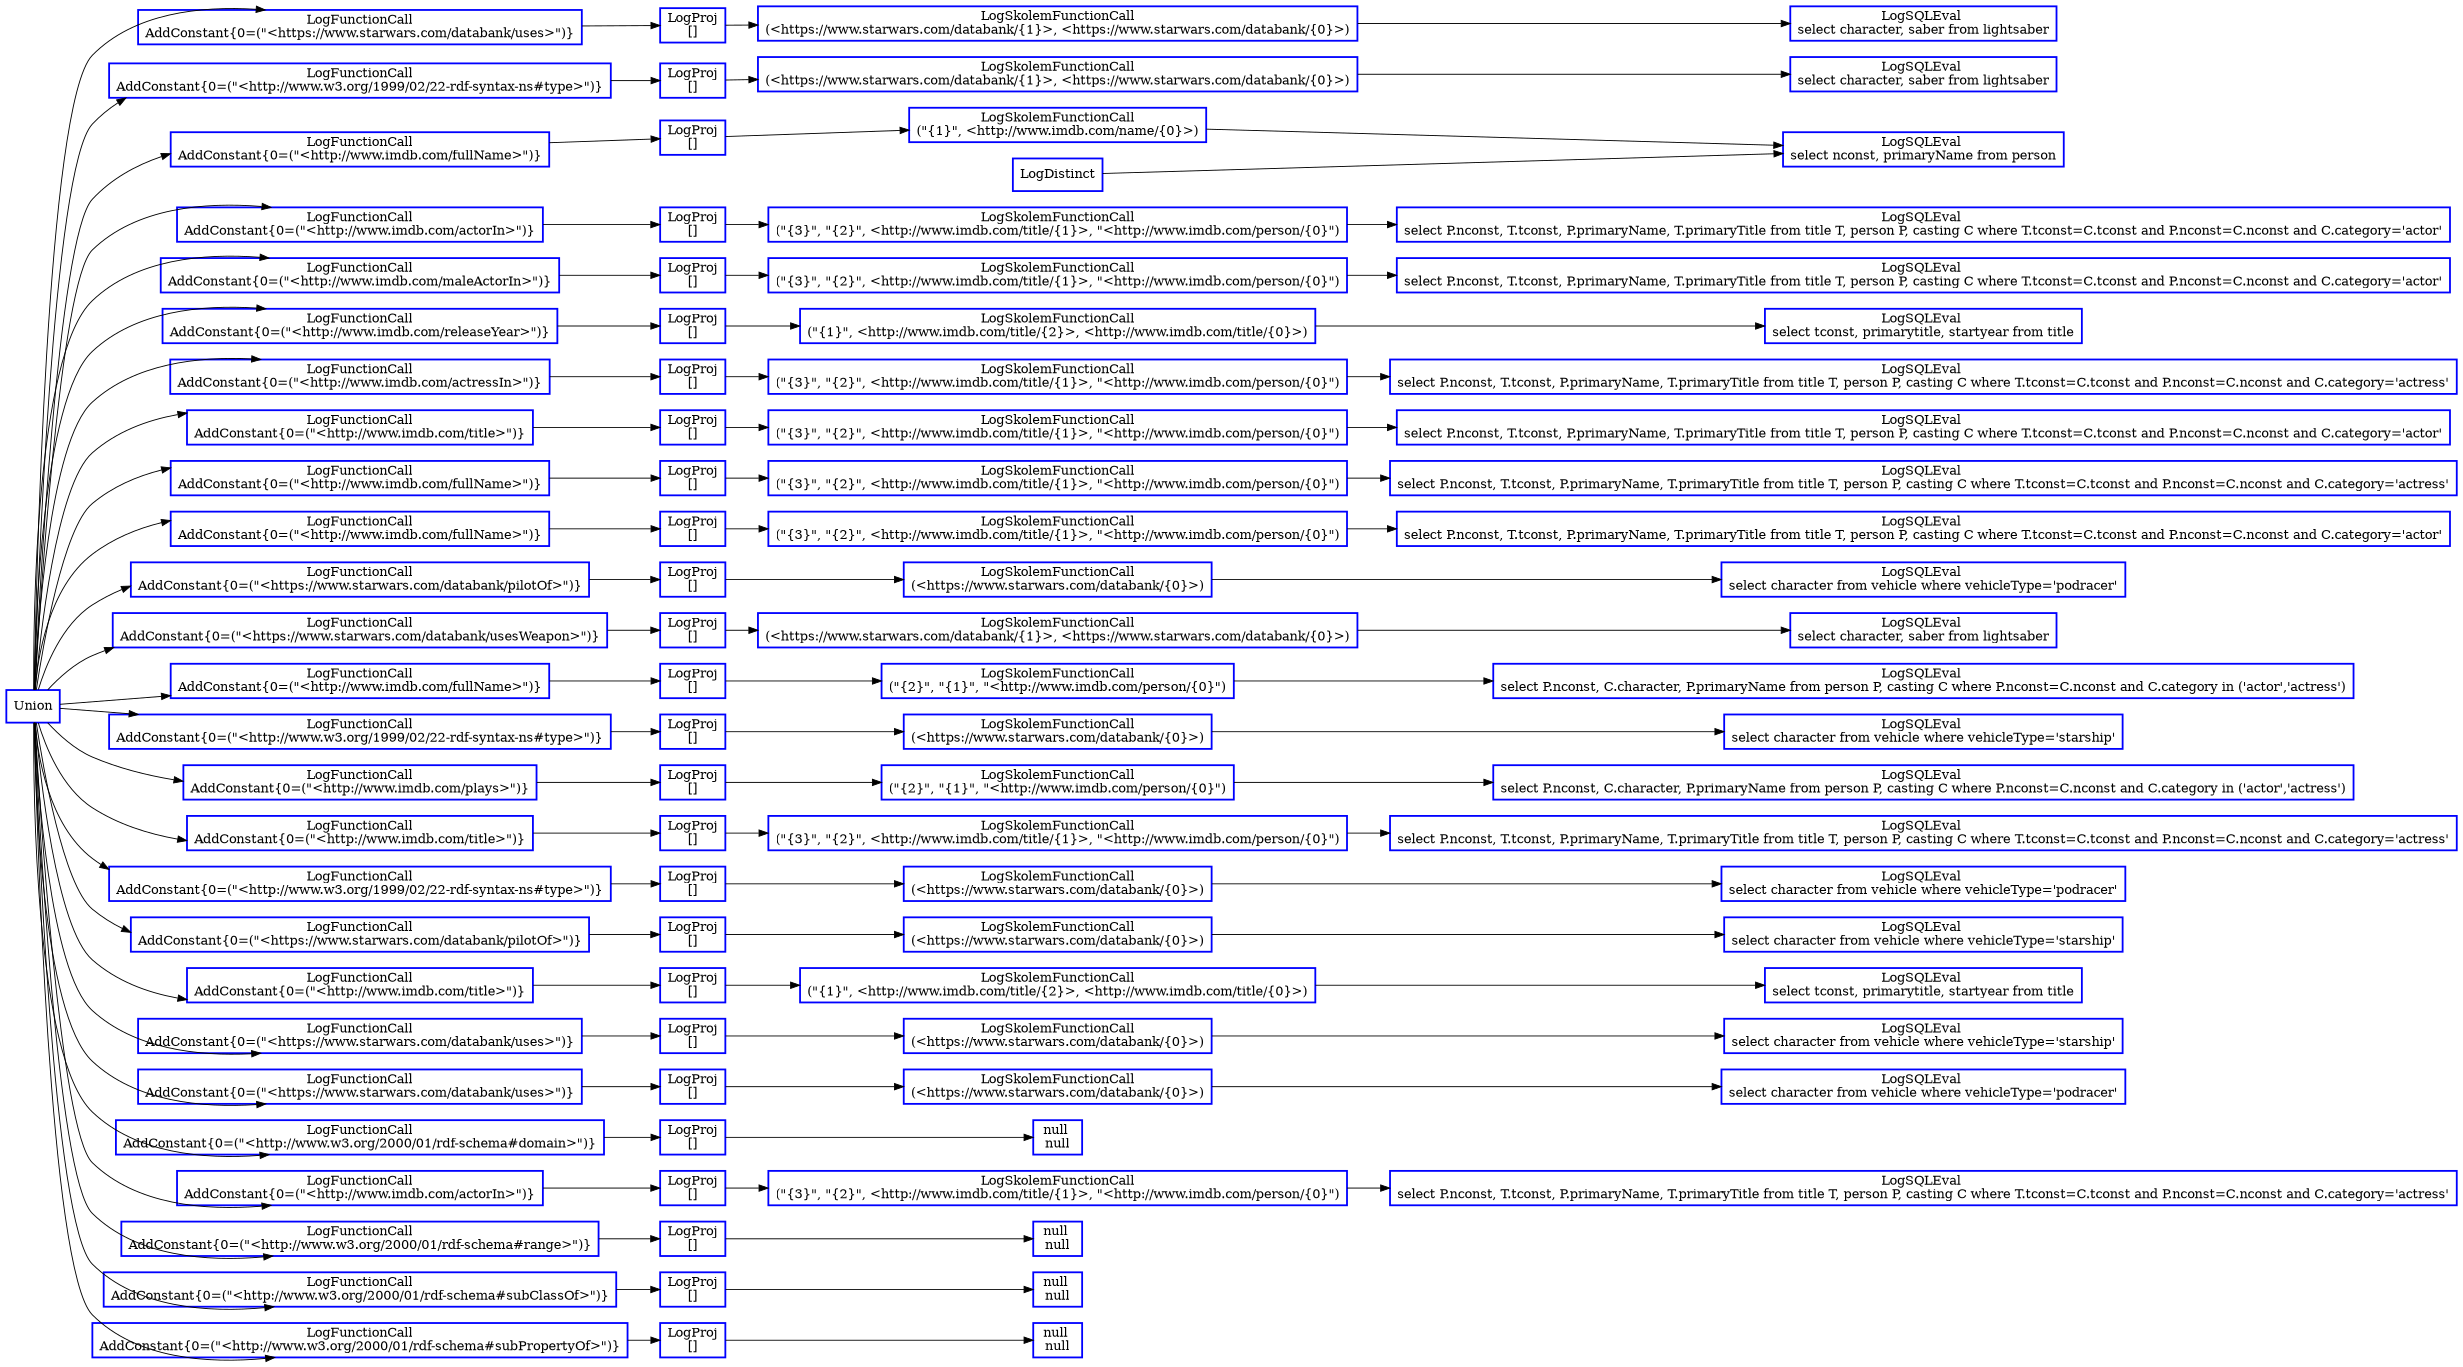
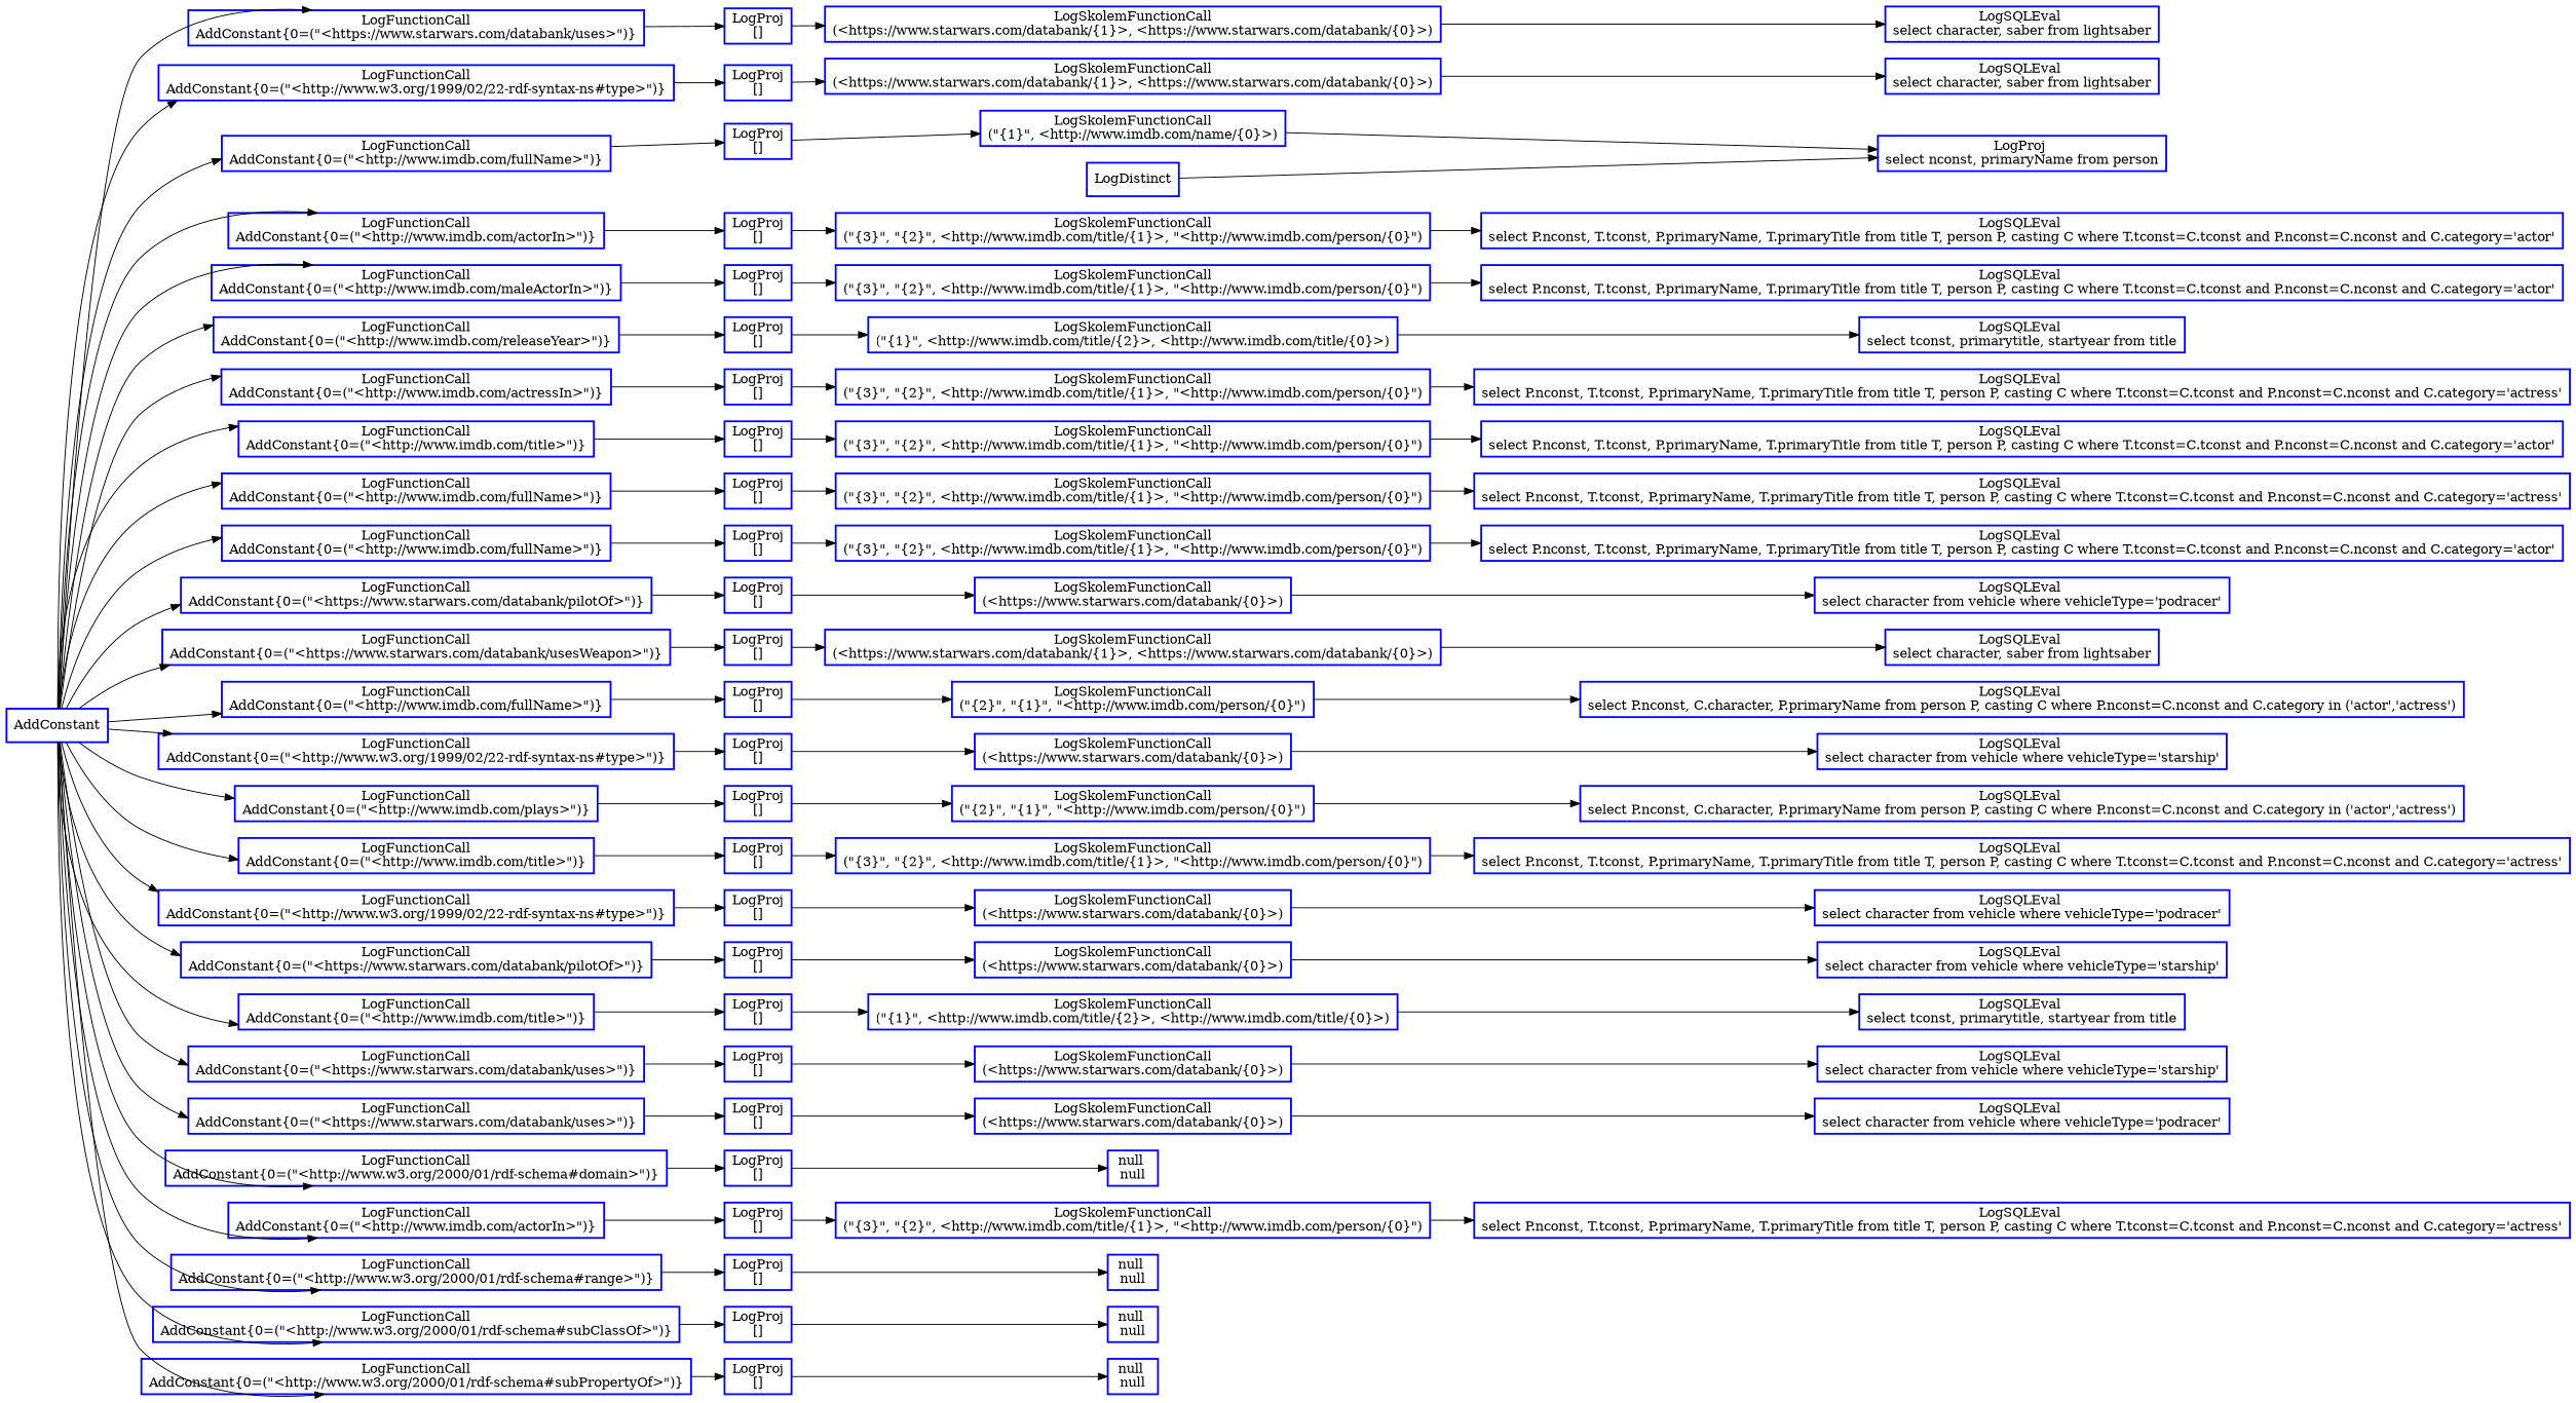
  digraph {
    rankdir=LR
    node [color=blue fontcolor=black shape=rectangle style=bold]
    n1 [label=LogDistinct]
-   n2 [label="LogSQLEval \nselect nconst, primaryName from person"]
-   n3 [label=Union]
+   n2 [label="LogProj \nselect nconst, primaryName from person"]
+   n3 [label=AddConstant]
    n4 [label="LogFunctionCall\nAddConstant{0=(\"<https://www.starwars.com/databank/uses>\")}"]
    n5 [label="LogFunctionCall\nAddConstant{0=(\"<http://www.w3.org/1999/02/22-rdf-syntax-ns#type>\")}"]
    n6 [label="LogFunctionCall\nAddConstant{0=(\"<http://www.imdb.com/actorIn>\")}"]
    n7 [label="LogFunctionCall\nAddConstant{0=(\"<http://www.imdb.com/fullName>\")}"]
    n8 [label="LogFunctionCall\nAddConstant{0=(\"<http://www.imdb.com/maleActorIn>\")}"]
    n9 [label="LogFunctionCall\nAddConstant{0=(\"<http://www.imdb.com/releaseYear>\")}"]
    n10 [label="LogFunctionCall\nAddConstant{0=(\"<http://www.imdb.com/actressIn>\")}"]
    n11 [label="LogFunctionCall\nAddConstant{0=(\"<http://www.imdb.com/title>\")}"]
    n12 [label="LogFunctionCall\nAddConstant{0=(\"<http://www.imdb.com/fullName>\")}"]
    n13 [label="LogFunctionCall\nAddConstant{0=(\"<http://www.imdb.com/fullName>\")}"]
    n14 [label="LogFunctionCall\nAddConstant{0=(\"<https://www.starwars.com/databank/pilotOf>\")}"]
    n15 [label="LogFunctionCall\nAddConstant{0=(\"<https://www.starwars.com/databank/usesWeapon>\")}"]
    n16 [label="LogFunctionCall\nAddConstant{0=(\"<http://www.imdb.com/fullName>\")}"]
    n17 [label="LogFunctionCall\nAddConstant{0=(\"<http://www.w3.org/1999/02/22-rdf-syntax-ns#type>\")}"]
    n18 [label="LogFunctionCall\nAddConstant{0=(\"<http://www.imdb.com/plays>\")}"]
    n19 [label="LogFunctionCall\nAddConstant{0=(\"<http://www.imdb.com/title>\")}"]
    n20 [label="LogFunctionCall\nAddConstant{0=(\"<http://www.w3.org/1999/02/22-rdf-syntax-ns#type>\")}"]
    n21 [label="LogFunctionCall\nAddConstant{0=(\"<https://www.starwars.com/databank/pilotOf>\")}"]
    n22 [label="LogFunctionCall\nAddConstant{0=(\"<http://www.imdb.com/title>\")}"]
    n23 [label="LogFunctionCall\nAddConstant{0=(\"<https://www.starwars.com/databank/uses>\")}"]
    n24 [label="LogFunctionCall\nAddConstant{0=(\"<https://www.starwars.com/databank/uses>\")}"]
    n25 [label="LogFunctionCall\nAddConstant{0=(\"<http://www.w3.org/2000/01/rdf-schema#domain>\")}"]
    n26 [label="LogFunctionCall\nAddConstant{0=(\"<http://www.imdb.com/actorIn>\")}"]
    n27 [label="LogFunctionCall\nAddConstant{0=(\"<http://www.w3.org/2000/01/rdf-schema#range>\")}"]
    n28 [label="LogFunctionCall\nAddConstant{0=(\"<http://www.w3.org/2000/01/rdf-schema#subClassOf>\")}"]
    n29 [label="LogFunctionCall\nAddConstant{0=(\"<http://www.w3.org/2000/01/rdf-schema#subPropertyOf>\")}"]
    n30 [label="LogProj\n[]"]
    n31 [label="LogProj\n[]"]
    n32 [label="LogProj\n[]"]
    n33 [label="LogProj\n[]"]
    n34 [label="LogProj\n[]"]
    n35 [label="LogProj\n[]"]
    n36 [label="LogProj\n[]"]
    n37 [label="LogProj\n[]"]
    n38 [label="LogProj\n[]"]
    n39 [label="LogProj\n[]"]
    n40 [label="LogProj\n[]"]
    n41 [label="LogProj\n[]"]
    n42 [label="LogProj\n[]"]
    n43 [label="LogProj\n[]"]
    n44 [label="LogProj\n[]"]
    n45 [label="LogProj\n[]"]
    n46 [label="LogProj\n[]"]
    n47 [label="LogProj\n[]"]
    n48 [label="LogProj\n[]"]
    n49 [label="LogProj\n[]"]
    n50 [label="LogProj\n[]"]
    n51 [label="LogProj\n[]"]
    n52 [label="LogProj\n[]"]
    n53 [label="LogProj\n[]"]
    n54 [label="LogProj\n[]"]
    n55 [label="LogProj\n[]"]
    n56 [label="LogSkolemFunctionCall\n(<https://www.starwars.com/databank/{1}>, <https://www.starwars.com/databank/{0}>)"]
    n57 [label="LogSQLEval \nselect character, saber from lightsaber"]
    n58 [label="LogSkolemFunctionCall\n(<https://www.starwars.com/databank/{1}>, <https://www.starwars.com/databank/{0}>)"]
    n59 [label="LogSQLEval \nselect character, saber from lightsaber"]
    n60 [label="LogSkolemFunctionCall\n(\"{3}\", \"{2}\", <http://www.imdb.com/title/{1}>, \"<http://www.imdb.com/person/{0}\")"]
    n61 [label="LogSQLEval \nselect P.nconst, T.tconst, P.primaryName, T.primaryTitle from title T, person P, casting C where T.tconst=C.tconst and P.nconst=C.nconst and C.category='actor'"]
    n62 [label="LogSkolemFunctionCall\n(\"{1}\", <http://www.imdb.com/name/{0}>)"]
    n63 [label="LogSkolemFunctionCall\n(\"{3}\", \"{2}\", <http://www.imdb.com/title/{1}>, \"<http://www.imdb.com/person/{0}\")"]
    n64 [label="LogSQLEval \nselect P.nconst, T.tconst, P.primaryName, T.primaryTitle from title T, person P, casting C where T.tconst=C.tconst and P.nconst=C.nconst and C.category='actor'"]
    n65 [label="LogSkolemFunctionCall\n(\"{1}\", <http://www.imdb.com/title/{2}>, <http://www.imdb.com/title/{0}>)"]
    n66 [label="LogSQLEval \nselect tconst, primarytitle, startyear from title"]
    n67 [label="LogSkolemFunctionCall\n(\"{3}\", \"{2}\", <http://www.imdb.com/title/{1}>, \"<http://www.imdb.com/person/{0}\")"]
    n68 [label="LogSQLEval \nselect P.nconst, T.tconst, P.primaryName, T.primaryTitle from title T, person P, casting C where T.tconst=C.tconst and P.nconst=C.nconst and C.category='actress'"]
    n69 [label="LogSkolemFunctionCall\n(\"{3}\", \"{2}\", <http://www.imdb.com/title/{1}>, \"<http://www.imdb.com/person/{0}\")"]
    n70 [label="LogSQLEval \nselect P.nconst, T.tconst, P.primaryName, T.primaryTitle from title T, person P, casting C where T.tconst=C.tconst and P.nconst=C.nconst and C.category='actor'"]
    n71 [label="LogSkolemFunctionCall\n(\"{3}\", \"{2}\", <http://www.imdb.com/title/{1}>, \"<http://www.imdb.com/person/{0}\")"]
    n72 [label="LogSQLEval \nselect P.nconst, T.tconst, P.primaryName, T.primaryTitle from title T, person P, casting C where T.tconst=C.tconst and P.nconst=C.nconst and C.category='actress'"]
    n73 [label="LogSkolemFunctionCall\n(\"{3}\", \"{2}\", <http://www.imdb.com/title/{1}>, \"<http://www.imdb.com/person/{0}\")"]
    n74 [label="LogSQLEval \nselect P.nconst, T.tconst, P.primaryName, T.primaryTitle from title T, person P, casting C where T.tconst=C.tconst and P.nconst=C.nconst and C.category='actor'"]
    n75 [label="LogSkolemFunctionCall\n(<https://www.starwars.com/databank/{0}>)"]
    n76 [label="LogSQLEval \nselect character from vehicle where vehicleType='podracer'"]
    n77 [label="LogSkolemFunctionCall\n(<https://www.starwars.com/databank/{1}>, <https://www.starwars.com/databank/{0}>)"]
    n78 [label="LogSQLEval \nselect character, saber from lightsaber"]
    n79 [label="LogSkolemFunctionCall\n(\"{2}\", \"{1}\", \"<http://www.imdb.com/person/{0}\")"]
    n80 [label="LogSQLEval \nselect P.nconst, C.character, P.primaryName from person P, casting C where P.nconst=C.nconst and C.category in ('actor','actress')"]
    n81 [label="LogSkolemFunctionCall\n(<https://www.starwars.com/databank/{0}>)"]
    n82 [label="LogSQLEval \nselect character from vehicle where vehicleType='starship'"]
    n83 [label="LogSkolemFunctionCall\n(\"{2}\", \"{1}\", \"<http://www.imdb.com/person/{0}\")"]
    n84 [label="LogSQLEval \nselect P.nconst, C.character, P.primaryName from person P, casting C where P.nconst=C.nconst and C.category in ('actor','actress')"]
    n85 [label="LogSkolemFunctionCall\n(\"{3}\", \"{2}\", <http://www.imdb.com/title/{1}>, \"<http://www.imdb.com/person/{0}\")"]
    n86 [label="LogSQLEval \nselect P.nconst, T.tconst, P.primaryName, T.primaryTitle from title T, person P, casting C where T.tconst=C.tconst and P.nconst=C.nconst and C.category='actress'"]
    n87 [label="LogSkolemFunctionCall\n(<https://www.starwars.com/databank/{0}>)"]
    n88 [label="LogSQLEval \nselect character from vehicle where vehicleType='podracer'"]
    n89 [label="LogSkolemFunctionCall\n(<https://www.starwars.com/databank/{0}>)"]
    n90 [label="LogSQLEval \nselect character from vehicle where vehicleType='starship'"]
    n91 [label="LogSkolemFunctionCall\n(\"{1}\", <http://www.imdb.com/title/{2}>, <http://www.imdb.com/title/{0}>)"]
    n92 [label="LogSQLEval \nselect tconst, primarytitle, startyear from title"]
    n93 [label="LogSkolemFunctionCall\n(<https://www.starwars.com/databank/{0}>)"]
    n94 [label="LogSQLEval \nselect character from vehicle where vehicleType='starship'"]
    n95 [label="LogSkolemFunctionCall\n(<https://www.starwars.com/databank/{0}>)"]
    n96 [label="LogSQLEval \nselect character from vehicle where vehicleType='podracer'"]
    n97 [label="null \nnull"]
    n98 [label="LogSkolemFunctionCall\n(\"{3}\", \"{2}\", <http://www.imdb.com/title/{1}>, \"<http://www.imdb.com/person/{0}\")"]
    n99 [label="LogSQLEval \nselect P.nconst, T.tconst, P.primaryName, T.primaryTitle from title T, person P, casting C where T.tconst=C.tconst and P.nconst=C.nconst and C.category='actress'"]
    n100 [label="null \nnull"]
    n101 [label="null \nnull"]
    n102 [label="null \nnull"]
    n1 -> n2
    n3 -> n4
    n3 -> n5
    n3 -> n6
    n3 -> n7
    n3 -> n8
    n3 -> n9
    n3 -> n10
    n3 -> n11
    n3 -> n12
    n3 -> n13
    n3 -> n14
    n3 -> n15
    n3 -> n16
    n3 -> n17
    n3 -> n18
    n3 -> n19
    n3 -> n20
    n3 -> n21
    n3 -> n22
    n3 -> n23
    n3 -> n24
    n3 -> n25
    n3 -> n26
    n3 -> n27
    n3 -> n28
    n3 -> n29
    n4 -> n30
    n5 -> n31
    n6 -> n32
    n7 -> n33
    n8 -> n34
    n9 -> n35
    n10 -> n36
    n11 -> n37
    n12 -> n38
    n13 -> n39
    n14 -> n40
    n15 -> n41
    n16 -> n42
    n17 -> n43
    n18 -> n44
    n19 -> n45
    n20 -> n46
    n21 -> n47
    n22 -> n48
    n23 -> n49
    n24 -> n50
    n25 -> n51
    n26 -> n52
    n27 -> n53
    n28 -> n54
    n29 -> n55
    n30 -> n56
    n31 -> n58
    n32 -> n60
    n33 -> n62
    n34 -> n63
    n35 -> n65
    n36 -> n67
    n37 -> n69
    n38 -> n71
    n39 -> n73
    n40 -> n75
    n41 -> n77
    n42 -> n79
    n43 -> n81
    n44 -> n83
    n45 -> n85
    n46 -> n87
    n47 -> n89
    n48 -> n91
    n49 -> n93
    n50 -> n95
    n51 -> n97
    n52 -> n98
    n53 -> n100
    n54 -> n101
    n55 -> n102
    n56 -> n57
    n58 -> n59
    n60 -> n61
    n62 -> n2
    n63 -> n64
    n65 -> n66
    n67 -> n68
    n69 -> n70
    n71 -> n72
    n73 -> n74
    n75 -> n76
    n77 -> n78
    n79 -> n80
    n81 -> n82
    n83 -> n84
    n85 -> n86
    n87 -> n88
    n89 -> n90
    n91 -> n92
    n93 -> n94
    n95 -> n96
    n98 -> n99
  }
